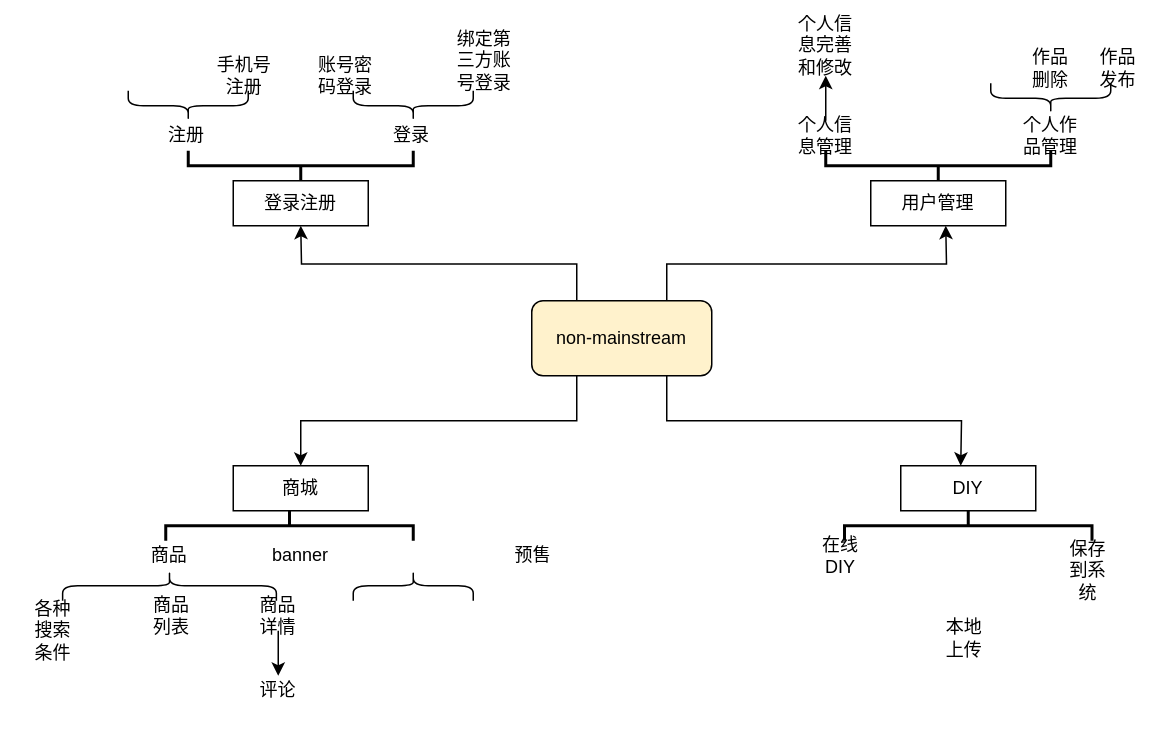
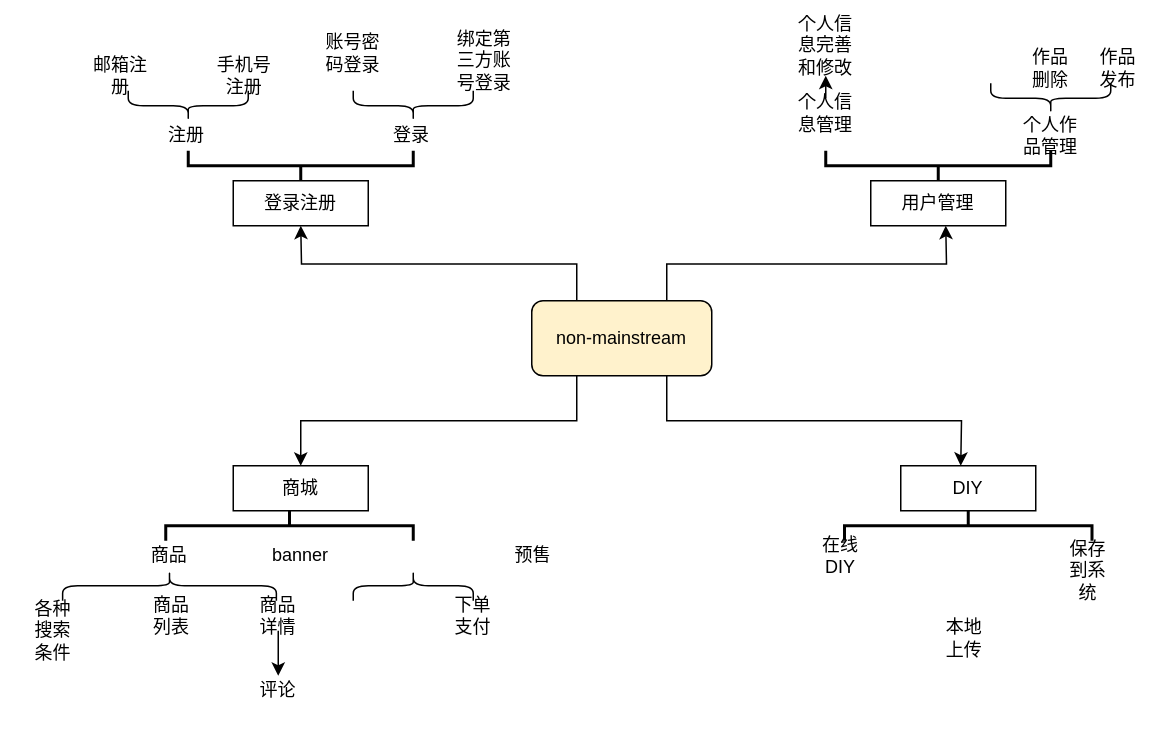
  <mxCell id="0" />
  <mxCell id="1" parent="0" />
  <mxCell id="2" style="edgeStyle=orthogonalEdgeStyle;rounded=0;orthogonalLoop=1;jettySize=auto;html=1;exitX=0.5;exitY=1;exitDx=0;exitDy=0;" edge="1" parent="1"><mxGeometry relative="1" as="geometry"><mxPoint x="440" y="270" as="sourcePoint" /><mxPoint x="440" y="270" as="targetPoint" /></mxGeometry></mxCell>
  <mxCell id="3" style="edgeStyle=orthogonalEdgeStyle;rounded=0;orthogonalLoop=1;jettySize=auto;html=1;exitX=0.75;exitY=0;exitDx=0;exitDy=0;" edge="1" parent="1" source="5"><mxGeometry relative="1" as="geometry"><mxPoint x="630" y="150" as="targetPoint" /></mxGeometry></mxCell>
  <mxCell id="4" style="edgeStyle=orthogonalEdgeStyle;rounded=0;orthogonalLoop=1;jettySize=auto;html=1;exitX=0.75;exitY=1;exitDx=0;exitDy=0;" edge="1" parent="1" source="5"><mxGeometry relative="1" as="geometry"><mxPoint x="640" y="310" as="targetPoint" /></mxGeometry></mxCell>
  <mxCell id="5" value="non-mainstream" style="rounded=1;whiteSpace=wrap;html=1;fillColor=#fff2cc;" vertex="1" parent="1"><mxGeometry x="354" y="200" width="120" height="50" as="geometry" /></mxCell>
  <mxCell id="6" style="edgeStyle=orthogonalEdgeStyle;rounded=0;orthogonalLoop=1;jettySize=auto;html=1;exitX=0.25;exitY=0;exitDx=0;exitDy=0;" edge="1" parent="1" source="5"><mxGeometry relative="1" as="geometry"><mxPoint x="200" y="150" as="targetPoint" /><mxPoint x="384" y="200" as="sourcePoint" /></mxGeometry></mxCell>
  <mxCell id="7" value="登录注册" style="rounded=0;whiteSpace=wrap;html=1;" vertex="1" parent="1"><mxGeometry x="155" y="120" width="90" height="30" as="geometry" /></mxCell>
  <mxCell id="8" value="&lt;font face=&quot;Verdana&quot;&gt;注册&lt;/font&gt;" style="text;html=1;strokeColor=none;fillColor=none;align=left;verticalAlign=middle;whiteSpace=wrap;rounded=0;" vertex="1" parent="1"><mxGeometry x="110" y="75" width="30" height="30" as="geometry" /></mxCell>
  <mxCell id="9" value="&lt;font face=&quot;Verdana&quot;&gt;登录&lt;/font&gt;" style="text;html=1;strokeColor=none;fillColor=none;align=left;verticalAlign=middle;whiteSpace=wrap;rounded=0;" vertex="1" parent="1"><mxGeometry x="260" y="80" width="30" height="20" as="geometry" /></mxCell>
  <mxCell id="10" value="" style="strokeWidth=2;html=1;shape=mxgraph.flowchart.annotation_2;align=left;labelPosition=right;pointerEvents=1;direction=north;" vertex="1" parent="1"><mxGeometry x="125" y="100" width="150" height="20" as="geometry" /></mxCell>
  <mxCell id="11" value="" style="shape=curlyBracket;whiteSpace=wrap;html=1;rounded=1;direction=north;" vertex="1" parent="1"><mxGeometry x="85" y="60" width="80" height="20" as="geometry" /></mxCell>
+ <mxCell id="12" value="邮箱注册" style="text;html=1;strokeColor=none;fillColor=none;align=center;verticalAlign=middle;whiteSpace=wrap;rounded=0;" vertex="1" parent="1"><mxGeometry x="60" y="40" width="40" height="20" as="geometry" /></mxCell>
  <mxCell id="13" value="手机号注册" style="text;html=1;strokeColor=none;fillColor=none;align=center;verticalAlign=middle;whiteSpace=wrap;rounded=0;" vertex="1" parent="1"><mxGeometry x="140" y="40" width="45" height="20" as="geometry" /></mxCell>
  <mxCell id="14" value="" style="shape=curlyBracket;whiteSpace=wrap;html=1;rounded=1;direction=north;" vertex="1" parent="1"><mxGeometry x="235" y="60" width="80" height="20" as="geometry" /></mxCell>
- <mxCell id="15" value="账号密码登录" style="text;html=1;strokeColor=none;fillColor=none;align=center;verticalAlign=middle;whiteSpace=wrap;rounded=0;" vertex="1" parent="1"><mxGeometry x="210" y="40" width="40" height="20" as="geometry" /></mxCell>
+ <mxCell id="15" value="账号密码登录" style="text;html=1;strokeColor=none;fillColor=none;align=center;verticalAlign=middle;whiteSpace=wrap;rounded=0;" vertex="1" parent="1"><mxGeometry x="215" y="25" width="40" height="20" as="geometry" /></mxCell>
  <mxCell id="16" value="绑定第三方账号登录" style="text;html=1;strokeColor=none;fillColor=none;align=center;verticalAlign=middle;whiteSpace=wrap;rounded=0;" vertex="1" parent="1"><mxGeometry x="300" y="30" width="45" height="20" as="geometry" /></mxCell>
  <mxCell id="17" style="edgeStyle=orthogonalEdgeStyle;rounded=0;orthogonalLoop=1;jettySize=auto;html=1;exitX=0.25;exitY=1;exitDx=0;exitDy=0;" edge="1" parent="1" source="5"><mxGeometry relative="1" as="geometry"><mxPoint x="200" y="310" as="targetPoint" /><mxPoint x="270" y="270" as="sourcePoint" /><Array as="points"><mxPoint x="384" y="280" /><mxPoint x="200" y="280" /></Array></mxGeometry></mxCell>
  <mxCell id="18" value="商城" style="rounded=0;whiteSpace=wrap;html=1;" vertex="1" parent="1"><mxGeometry x="155" y="310" width="90" height="30" as="geometry" /></mxCell>
  <mxCell id="19" value="" style="strokeWidth=2;html=1;shape=mxgraph.flowchart.annotation_2;align=left;labelPosition=right;pointerEvents=1;direction=south;" vertex="1" parent="1"><mxGeometry x="110" y="340" width="165" height="20" as="geometry" /></mxCell>
  <mxCell id="20" value="商品" style="text;html=1;strokeColor=none;fillColor=none;align=center;verticalAlign=middle;whiteSpace=wrap;rounded=0;" vertex="1" parent="1"><mxGeometry x="85" y="360" width="55" height="20" as="geometry" /></mxCell>
  <mxCell id="21" value="banner" style="text;html=1;strokeColor=none;fillColor=none;align=center;verticalAlign=middle;whiteSpace=wrap;rounded=0;" vertex="1" parent="1"><mxGeometry x="180" y="360" width="40" height="20" as="geometry" /></mxCell>
  <mxCell id="22" value="" style="shape=curlyBracket;whiteSpace=wrap;html=1;rounded=1;direction=south;" vertex="1" parent="1"><mxGeometry x="41.25" y="380" width="142.5" height="20" as="geometry" /></mxCell>
  <mxCell id="23" value="各种搜索条件" style="text;html=1;strokeColor=none;fillColor=none;align=center;verticalAlign=middle;whiteSpace=wrap;rounded=0;" vertex="1" parent="1"><mxGeometry x="20" y="410" width="30" height="20" as="geometry" /></mxCell>
  <mxCell id="24" value="商品列表" style="text;html=1;strokeColor=none;fillColor=none;align=center;verticalAlign=middle;whiteSpace=wrap;rounded=0;" vertex="1" parent="1"><mxGeometry x="100" y="400" width="27.5" height="20" as="geometry" /></mxCell>
  <mxCell id="25" value="商品详情" style="text;html=1;strokeColor=none;fillColor=none;align=center;verticalAlign=middle;whiteSpace=wrap;rounded=0;" vertex="1" parent="1"><mxGeometry x="170" y="400" width="30" height="20" as="geometry" /></mxCell>
  <mxCell id="26" value="" style="endArrow=classic;html=1;exitX=0.5;exitY=1;exitDx=0;exitDy=0;" edge="1" parent="1" source="25"><mxGeometry width="50" height="50" relative="1" as="geometry"><mxPoint x="185" y="430" as="sourcePoint" /><mxPoint x="185" y="450" as="targetPoint" /></mxGeometry></mxCell>
  <mxCell id="27" value="评论" style="text;html=1;strokeColor=none;fillColor=none;align=center;verticalAlign=middle;whiteSpace=wrap;rounded=0;" vertex="1" parent="1"><mxGeometry x="165" y="450" width="40" height="20" as="geometry" /></mxCell>
  <mxCell id="28" value="用户管理" style="rounded=0;whiteSpace=wrap;html=1;" vertex="1" parent="1"><mxGeometry x="580" y="120" width="90" height="30" as="geometry" /></mxCell>
  <mxCell id="29" value="" style="strokeWidth=2;html=1;shape=mxgraph.flowchart.annotation_2;align=left;labelPosition=right;pointerEvents=1;direction=north;" vertex="1" parent="1"><mxGeometry x="550" y="100" width="150" height="20" as="geometry" /></mxCell>
- <mxCell id="30" value="个人信息管理" style="text;html=1;strokeColor=none;fillColor=none;align=center;verticalAlign=middle;whiteSpace=wrap;rounded=0;" vertex="1" parent="1"><mxGeometry x="530" y="80" width="40" height="20" as="geometry" /></mxCell>
+ <mxCell id="30" value="个人信息管理" style="text;html=1;strokeColor=none;fillColor=none;align=center;verticalAlign=middle;whiteSpace=wrap;rounded=0;" vertex="1" parent="1"><mxGeometry x="530" y="65" width="40" height="20" as="geometry" /></mxCell>
  <mxCell id="31" value="预售" style="text;html=1;strokeColor=none;fillColor=none;align=center;verticalAlign=middle;whiteSpace=wrap;rounded=0;" vertex="1" parent="1"><mxGeometry x="335" y="360" width="40" height="20" as="geometry" /></mxCell>
  <mxCell id="32" value="个人作品管理" style="text;html=1;strokeColor=none;fillColor=none;align=center;verticalAlign=middle;whiteSpace=wrap;rounded=0;" vertex="1" parent="1"><mxGeometry x="680" y="80" width="40" height="20" as="geometry" /></mxCell>
  <mxCell id="33" value="" style="endArrow=classic;html=1;exitX=0.5;exitY=0;exitDx=0;exitDy=0;" edge="1" parent="1" source="30"><mxGeometry width="50" height="50" relative="1" as="geometry"><mxPoint x="520" y="70" as="sourcePoint" /><mxPoint x="550" y="50" as="targetPoint" /></mxGeometry></mxCell>
  <mxCell id="34" value="个人信息完善和修改" style="text;html=1;strokeColor=none;fillColor=none;align=center;verticalAlign=middle;whiteSpace=wrap;rounded=0;" vertex="1" parent="1"><mxGeometry x="530" y="20" width="40" height="20" as="geometry" /></mxCell>
  <mxCell id="35" value="" style="shape=curlyBracket;whiteSpace=wrap;html=1;rounded=1;direction=north;" vertex="1" parent="1"><mxGeometry x="660" y="55" width="80" height="20" as="geometry" /></mxCell>
  <mxCell id="36" value="作品删除" style="text;html=1;strokeColor=none;fillColor=none;align=center;verticalAlign=middle;whiteSpace=wrap;rounded=0;" vertex="1" parent="1"><mxGeometry x="685" y="35" width="30" height="20" as="geometry" /></mxCell>
  <mxCell id="37" value="作品发布" style="text;html=1;strokeColor=none;fillColor=none;align=center;verticalAlign=middle;whiteSpace=wrap;rounded=0;" vertex="1" parent="1"><mxGeometry x="730" y="35" width="30" height="20" as="geometry" /></mxCell>
  <mxCell id="38" value="" style="shape=curlyBracket;whiteSpace=wrap;html=1;rounded=1;direction=south;size=0.5;" vertex="1" parent="1"><mxGeometry x="235" y="380" width="80" height="20" as="geometry" /></mxCell>
+ <mxCell id="39" value="下单支付" style="text;html=1;strokeColor=none;fillColor=none;align=center;verticalAlign=middle;whiteSpace=wrap;rounded=0;" vertex="1" parent="1"><mxGeometry x="300" y="400" width="30" height="20" as="geometry" /></mxCell>
  <mxCell id="40" value="DIY" style="rounded=0;whiteSpace=wrap;html=1;" vertex="1" parent="1"><mxGeometry x="600" y="310" width="90" height="30" as="geometry" /></mxCell>
  <mxCell id="41" value="" style="strokeWidth=2;html=1;shape=mxgraph.flowchart.annotation_2;align=left;labelPosition=right;pointerEvents=1;direction=south;" vertex="1" parent="1"><mxGeometry x="562.5" y="340" width="165" height="20" as="geometry" /></mxCell>
  <mxCell id="42" value="在线DIY" style="text;html=1;strokeColor=none;fillColor=none;align=center;verticalAlign=middle;whiteSpace=wrap;rounded=0;" vertex="1" parent="1"><mxGeometry x="540" y="360" width="40" height="20" as="geometry" /></mxCell>
  <mxCell id="43" value="本地上传" style="text;html=1;strokeColor=none;fillColor=none;align=center;verticalAlign=middle;whiteSpace=wrap;rounded=0;" vertex="1" parent="1"><mxGeometry x="625" y="415" width="35" height="20" as="geometry" /></mxCell>
  <mxCell id="44" value="保存到系统" style="text;html=1;strokeColor=none;fillColor=none;align=center;verticalAlign=middle;whiteSpace=wrap;rounded=0;" vertex="1" parent="1"><mxGeometry x="710" y="370" width="30" height="20" as="geometry" /></mxCell>
